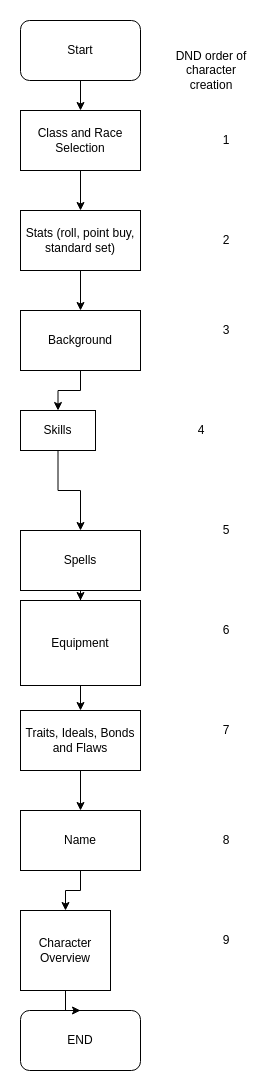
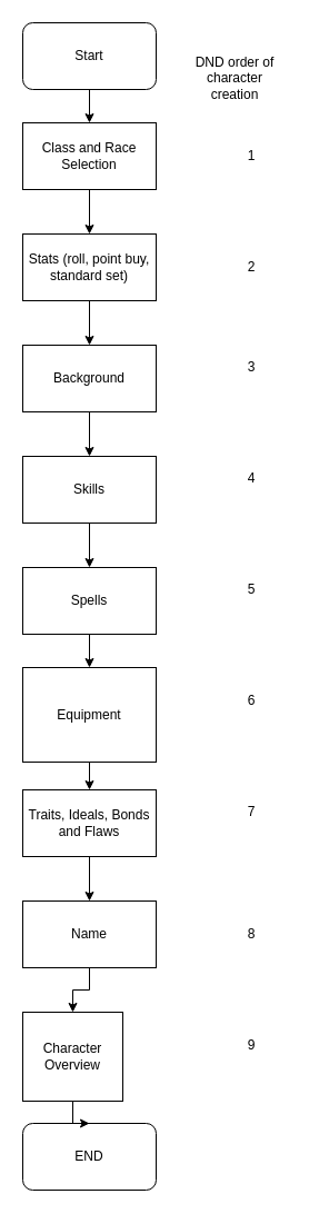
  <mxCell id="0" />
  <mxCell id="1" parent="0" />
  <mxCell id="2" value="" style="edgeStyle=orthogonalEdgeStyle;rounded=0;orthogonalLoop=1;jettySize=auto;html=1;" parent="1" source="3" target="8" edge="1"><mxGeometry relative="1" as="geometry" /></mxCell>
  <mxCell id="3" value="Class and Race Selection" style="rounded=0;whiteSpace=wrap;html=1;" parent="1" vertex="1"><mxGeometry x="20" y="110" width="120" height="60" as="geometry" /></mxCell>
  <mxCell id="4" value="" style="edgeStyle=orthogonalEdgeStyle;rounded=0;orthogonalLoop=1;jettySize=auto;html=1;" parent="1" source="5" target="3" edge="1"><mxGeometry relative="1" as="geometry" /></mxCell>
  <mxCell id="5" value="Start" style="rounded=1;whiteSpace=wrap;html=1;" parent="1" vertex="1"><mxGeometry x="20" y="20" width="120" height="60" as="geometry" /></mxCell>
  <mxCell id="6" value="DND order of character creation" style="text;html=1;strokeColor=none;fillColor=none;align=center;verticalAlign=middle;whiteSpace=wrap;rounded=0;" parent="1" vertex="1"><mxGeometry x="166" y="50" width="90" height="40" as="geometry" /></mxCell>
  <mxCell id="7" value="" style="edgeStyle=orthogonalEdgeStyle;rounded=0;orthogonalLoop=1;jettySize=auto;html=1;" parent="1" source="8" target="10" edge="1"><mxGeometry relative="1" as="geometry" /></mxCell>
  <mxCell id="8" value="Stats (roll, point buy, standard set)" style="rounded=0;whiteSpace=wrap;html=1;" parent="1" vertex="1"><mxGeometry x="20" y="210" width="120" height="60" as="geometry" /></mxCell>
  <mxCell id="9" value="" style="edgeStyle=orthogonalEdgeStyle;rounded=0;orthogonalLoop=1;jettySize=auto;html=1;" edge="1" parent="1" source="10" target="16"><mxGeometry relative="1" as="geometry" /></mxCell>
  <mxCell id="10" value="Background" style="rounded=0;whiteSpace=wrap;html=1;" parent="1" vertex="1"><mxGeometry x="20" y="310" width="120" height="60" as="geometry" /></mxCell>
  <mxCell id="11" value="" style="edgeStyle=orthogonalEdgeStyle;rounded=0;orthogonalLoop=1;jettySize=auto;html=1;" parent="1" source="12" target="14" edge="1"><mxGeometry relative="1" as="geometry" /></mxCell>
- <mxCell id="12" value="Spells" style="rounded=0;whiteSpace=wrap;html=1;" parent="1" vertex="1"><mxGeometry x="20" y="530" width="120" height="60" as="geometry" /></mxCell>
+ <mxCell id="12" value="Spells" style="rounded=0;whiteSpace=wrap;html=1;" parent="1" vertex="1"><mxGeometry x="20" y="510" width="120" height="60" as="geometry" /></mxCell>
  <mxCell id="13" value="" style="edgeStyle=orthogonalEdgeStyle;rounded=0;orthogonalLoop=1;jettySize=auto;html=1;" edge="1" parent="1" source="14" target="18"><mxGeometry relative="1" as="geometry" /></mxCell>
  <mxCell id="14" value="Equipment" style="rounded=0;whiteSpace=wrap;html=1;" parent="1" vertex="1"><mxGeometry x="20" y="600" width="120" height="85" as="geometry" /></mxCell>
  <mxCell id="15" value="" style="edgeStyle=orthogonalEdgeStyle;rounded=0;orthogonalLoop=1;jettySize=auto;html=1;" edge="1" parent="1" source="16" target="12"><mxGeometry relative="1" as="geometry" /></mxCell>
- <mxCell id="16" value="Skills" style="rounded=0;whiteSpace=wrap;html=1;" vertex="1" parent="1"><mxGeometry x="20" y="410" width="75" height="40" as="geometry" /></mxCell>
+ <mxCell id="16" value="Skills" style="rounded=0;whiteSpace=wrap;html=1;" vertex="1" parent="1"><mxGeometry x="20" y="410" width="120" height="60" as="geometry" /></mxCell>
  <mxCell id="17" value="" style="edgeStyle=orthogonalEdgeStyle;rounded=0;orthogonalLoop=1;jettySize=auto;html=1;" edge="1" parent="1" source="18" target="20"><mxGeometry relative="1" as="geometry" /></mxCell>
  <mxCell id="18" value="Traits, Ideals, Bonds and Flaws" style="rounded=0;whiteSpace=wrap;html=1;" vertex="1" parent="1"><mxGeometry x="20" y="710" width="120" height="60" as="geometry" /></mxCell>
  <mxCell id="19" value="" style="edgeStyle=orthogonalEdgeStyle;rounded=0;orthogonalLoop=1;jettySize=auto;html=1;" edge="1" parent="1" source="20" target="23"><mxGeometry relative="1" as="geometry" /></mxCell>
  <mxCell id="20" value="Name" style="rounded=0;whiteSpace=wrap;html=1;" vertex="1" parent="1"><mxGeometry x="20" y="810" width="120" height="60" as="geometry" /></mxCell>
  <mxCell id="21" value="END" style="rounded=1;whiteSpace=wrap;html=1;" vertex="1" parent="1"><mxGeometry x="20" y="1010" width="120" height="60" as="geometry" /></mxCell>
  <mxCell id="22" value="" style="edgeStyle=orthogonalEdgeStyle;rounded=0;orthogonalLoop=1;jettySize=auto;html=1;" edge="1" parent="1" source="23" target="21"><mxGeometry relative="1" as="geometry" /></mxCell>
  <mxCell id="23" value="Character Overview" style="rounded=0;whiteSpace=wrap;html=1;" vertex="1" parent="1"><mxGeometry x="20" y="910" width="90" height="80" as="geometry" /></mxCell>
  <mxCell id="24" value="1" style="text;html=1;strokeColor=none;fillColor=none;align=center;verticalAlign=middle;whiteSpace=wrap;rounded=0;" vertex="1" parent="1"><mxGeometry x="206" y="130" width="40" height="20" as="geometry" /></mxCell>
  <mxCell id="25" value="2" style="text;html=1;strokeColor=none;fillColor=none;align=center;verticalAlign=middle;whiteSpace=wrap;rounded=0;" vertex="1" parent="1"><mxGeometry x="206" y="230" width="40" height="20" as="geometry" /></mxCell>
  <mxCell id="26" value="3" style="text;html=1;strokeColor=none;fillColor=none;align=center;verticalAlign=middle;whiteSpace=wrap;rounded=0;" vertex="1" parent="1"><mxGeometry x="206" y="320" width="40" height="20" as="geometry" /></mxCell>
- <mxCell id="27" value="4" style="text;html=1;strokeColor=none;fillColor=none;align=center;verticalAlign=middle;whiteSpace=wrap;rounded=0;" vertex="1" parent="1"><mxGeometry x="181" y="420" width="40" height="20" as="geometry" /></mxCell>
+ <mxCell id="27" value="4" style="text;html=1;strokeColor=none;fillColor=none;align=center;verticalAlign=middle;whiteSpace=wrap;rounded=0;" vertex="1" parent="1"><mxGeometry x="206" y="420" width="40" height="20" as="geometry" /></mxCell>
  <mxCell id="28" value="5" style="text;html=1;strokeColor=none;fillColor=none;align=center;verticalAlign=middle;whiteSpace=wrap;rounded=0;" vertex="1" parent="1"><mxGeometry x="206" y="520" width="40" height="20" as="geometry" /></mxCell>
  <mxCell id="29" value="6" style="text;html=1;strokeColor=none;fillColor=none;align=center;verticalAlign=middle;whiteSpace=wrap;rounded=0;" vertex="1" parent="1"><mxGeometry x="206" y="620" width="40" height="20" as="geometry" /></mxCell>
  <mxCell id="30" value="7" style="text;html=1;strokeColor=none;fillColor=none;align=center;verticalAlign=middle;whiteSpace=wrap;rounded=0;" vertex="1" parent="1"><mxGeometry x="206" y="720" width="40" height="20" as="geometry" /></mxCell>
  <mxCell id="31" value="8" style="text;html=1;strokeColor=none;fillColor=none;align=center;verticalAlign=middle;whiteSpace=wrap;rounded=0;" vertex="1" parent="1"><mxGeometry x="206" y="830" width="40" height="20" as="geometry" /></mxCell>
  <mxCell id="32" value="9" style="text;html=1;strokeColor=none;fillColor=none;align=center;verticalAlign=middle;whiteSpace=wrap;rounded=0;" vertex="1" parent="1"><mxGeometry x="206" y="930" width="40" height="20" as="geometry" /></mxCell>
